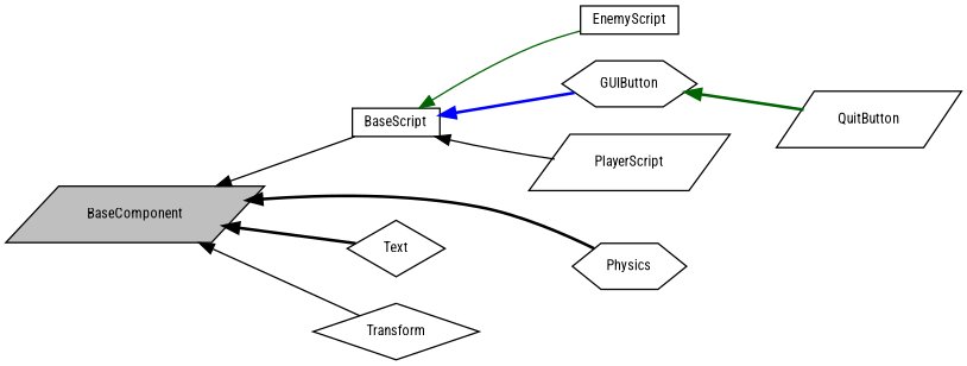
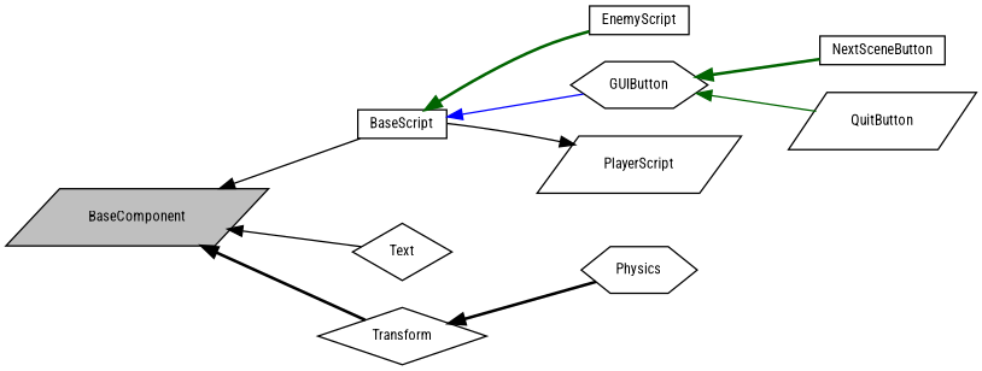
  digraph {
    fontname="Roboto Condensed"
    rankdir=LR
    node [color=black fillcolor=white fontname="Roboto Condensed" fontsize=10 shape=parallelogram style=filled]
    edge [color=black dir=back fontname="Roboto Condensed" fontsize=10 labelfontname=Helvetica labelfontsize=10 style=bold]
    n1 [fillcolor=grey75 fontcolor=black height=0.2 label=BaseComponent width=0.4]
    n2 [height=0.2 label=BaseScript shape=box width=0.4]
    n3 [height=0.2 label=Physics shape=hexagon width=0.4]
    n4 [height=0.2 label=Text shape=diamond width=0.4]
    n5 [height=0.2 label=Transform shape=diamond width=0.4]
    n6 [height=0.2 label=EnemyScript shape=box width=0.4]
    n7 [height=0.2 label=GUIButton shape=hexagon width=0.4]
    n8 [height=0.2 label=PlayerScript width=0.4]
+   n9 [height=0.2 label=NextSceneButton shape=box width=0.4]
    n10 [height=0.2 label=QuitButton width=0.4]
    n1 -> n2 [style=solid]
-   n1 -> n3
-   n1 -> n4
-   n1 -> n5 [style=solid]
-   n2 -> n6 [color=darkgreen style=solid]
-   n2 -> n7 [color=blue]
-   n2 -> n8 [style=solid]
-   n7 -> n10 [color=darkgreen]
+   n5 -> n3
+   n1 -> n4 [style=solid]
+   n1 -> n5
+   n2 -> n6 [color=darkgreen]
+   n2 -> n7 [color=blue style=solid]
+   n8 -> n2 [style=solid]
+   n7 -> n9 [color=darkgreen]
+   n7 -> n10 [color=darkgreen style=solid]
  }
